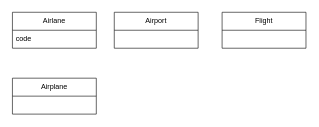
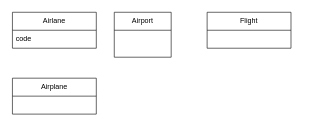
  <mxCell id="0" />
  <mxCell id="1" parent="0" />
  <mxCell id="2" value="Airlane" style="swimlane;fontStyle=0;childLayout=stackLayout;horizontal=1;startSize=30;horizontalStack=0;resizeParent=1;resizeParentMax=0;resizeLast=0;collapsible=1;marginBottom=0;whiteSpace=wrap;html=1;" vertex="1" parent="1"><mxGeometry x="20" y="20" width="140" height="60" as="geometry" /></mxCell>
  <mxCell id="3" value="code" style="text;strokeColor=none;fillColor=none;align=left;verticalAlign=middle;spacingLeft=4;spacingRight=4;overflow=hidden;points=[[0,0.5],[1,0.5]];portConstraint=eastwest;rotatable=0;whiteSpace=wrap;html=1;" vertex="1" parent="2"><mxGeometry y="30" width="140" height="30" as="geometry" /></mxCell>
- <mxCell id="4" value="Airport" style="swimlane;fontStyle=0;childLayout=stackLayout;horizontal=1;startSize=30;horizontalStack=0;resizeParent=1;resizeParentMax=0;resizeLast=0;collapsible=1;marginBottom=0;whiteSpace=wrap;html=1;" vertex="1" parent="1"><mxGeometry x="190" y="20" width="140" height="60" as="geometry" /></mxCell>
- <mxCell id="5" value="Flight" style="swimlane;fontStyle=0;childLayout=stackLayout;horizontal=1;startSize=30;horizontalStack=0;resizeParent=1;resizeParentMax=0;resizeLast=0;collapsible=1;marginBottom=0;whiteSpace=wrap;html=1;" vertex="1" parent="1"><mxGeometry x="370" y="20" width="140" height="60" as="geometry" /></mxCell>
+ <mxCell id="4" value="Airport" style="swimlane;fontStyle=0;childLayout=stackLayout;horizontal=1;startSize=30;horizontalStack=0;resizeParent=1;resizeParentMax=0;resizeLast=0;collapsible=1;marginBottom=0;whiteSpace=wrap;html=1;" vertex="1" parent="1"><mxGeometry x="190" y="20" width="95" height="75" as="geometry" /></mxCell>
+ <mxCell id="5" value="Flight" style="swimlane;fontStyle=0;childLayout=stackLayout;horizontal=1;startSize=30;horizontalStack=0;resizeParent=1;resizeParentMax=0;resizeLast=0;collapsible=1;marginBottom=0;whiteSpace=wrap;html=1;" vertex="1" parent="1"><mxGeometry x="345" y="20" width="140" height="60" as="geometry" /></mxCell>
  <mxCell id="6" value="Airplane" style="swimlane;fontStyle=0;childLayout=stackLayout;horizontal=1;startSize=30;horizontalStack=0;resizeParent=1;resizeParentMax=0;resizeLast=0;collapsible=1;marginBottom=0;whiteSpace=wrap;html=1;" vertex="1" parent="1"><mxGeometry x="20" y="130" width="140" height="60" as="geometry" /></mxCell>
